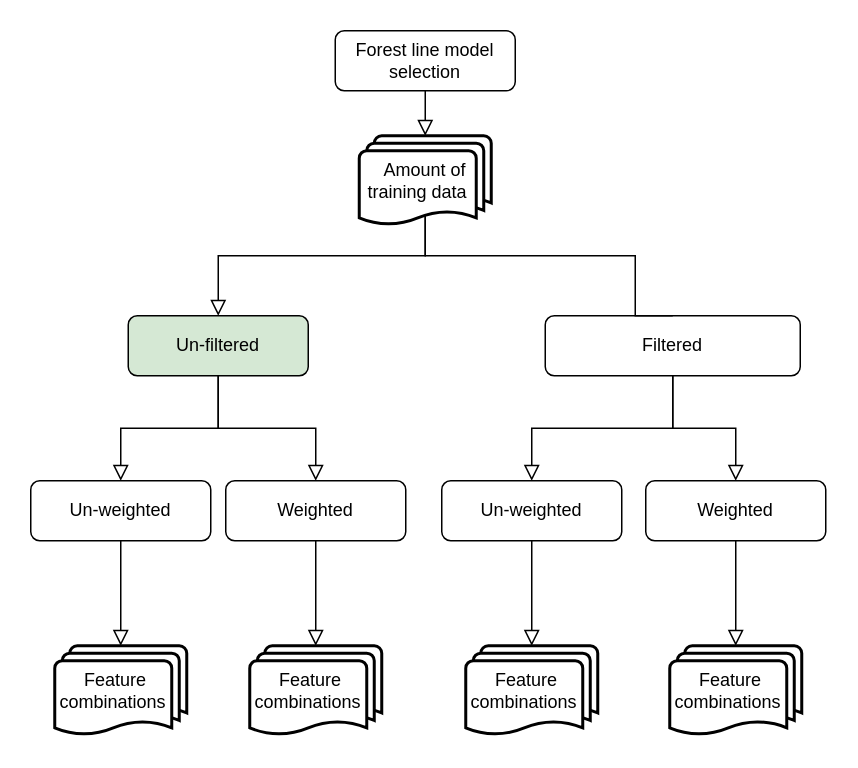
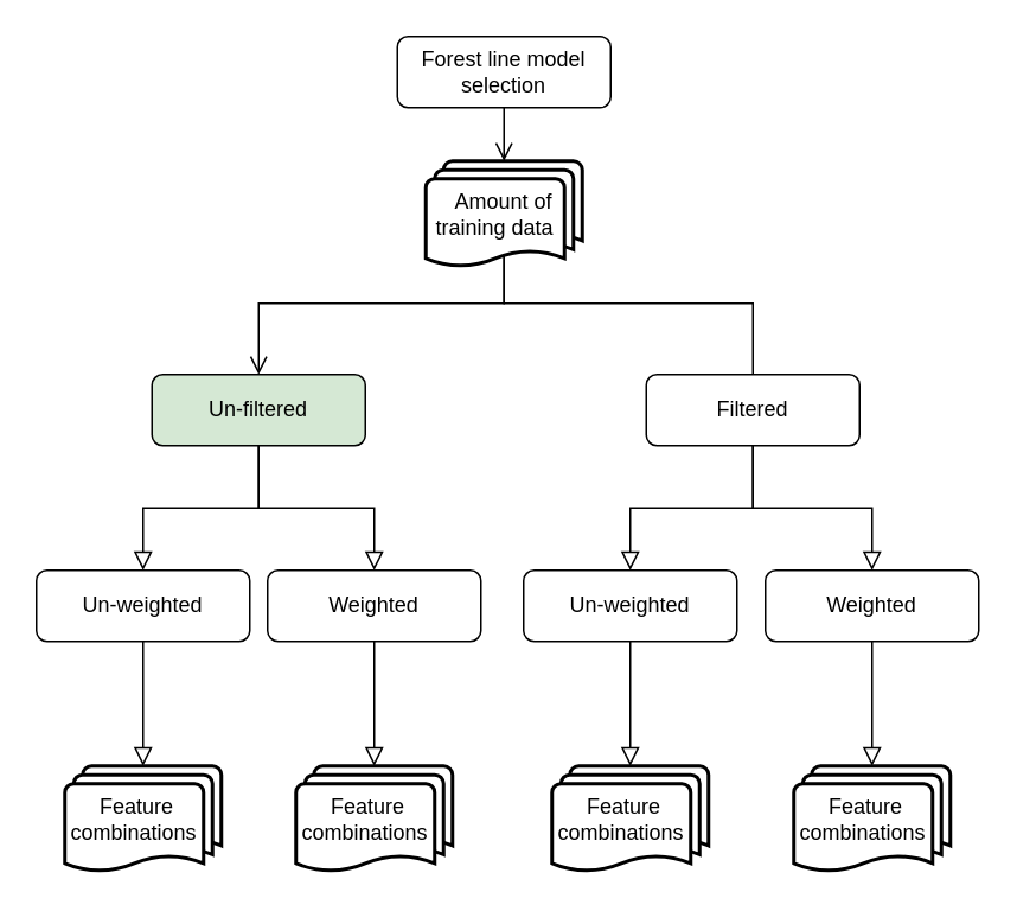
  <mxCell id="0" />
  <mxCell id="1" parent="0" />
  <mxCell id="2" value="Forest line model selection" style="rounded=1;whiteSpace=wrap;html=1;fontSize=12;glass=0;strokeWidth=1;shadow=0;" parent="1" vertex="1"><mxGeometry x="223" y="20" width="120" height="40" as="geometry" /></mxCell>
- <mxCell id="3" value="Filtered" style="rounded=1;whiteSpace=wrap;html=1;fontSize=12;glass=0;strokeWidth=1;shadow=0;" parent="1" vertex="1"><mxGeometry x="363" y="210" width="170" height="40" as="geometry" /></mxCell>
+ <mxCell id="3" value="Filtered" style="rounded=1;whiteSpace=wrap;html=1;fontSize=12;glass=0;strokeWidth=1;shadow=0;" parent="1" vertex="1"><mxGeometry x="363" y="210" width="120" height="40" as="geometry" /></mxCell>
  <mxCell id="4" value="Un-filtered" style="rounded=1;whiteSpace=wrap;html=1;fontSize=12;glass=0;strokeWidth=1;shadow=0;fillColor=#d5e8d4;" vertex="1" parent="1"><mxGeometry x="85" y="210" width="120" height="40" as="geometry" /></mxCell>
  <mxCell id="5" value="Amount of training data&amp;nbsp; &amp;nbsp;" style="strokeWidth=2;html=1;shape=mxgraph.flowchart.multi-document;whiteSpace=wrap;" vertex="1" parent="1"><mxGeometry x="239" y="90" width="88" height="60" as="geometry" /></mxCell>
- <mxCell id="6" value="" style="rounded=0;html=1;jettySize=auto;orthogonalLoop=1;fontSize=11;endArrow=block;endFill=0;endSize=8;strokeWidth=1;shadow=0;labelBackgroundColor=none;edgeStyle=orthogonalEdgeStyle;exitX=0.5;exitY=1;exitDx=0;exitDy=0;entryX=0.5;entryY=0;entryDx=0;entryDy=0;entryPerimeter=0;" edge="1" parent="1" source="2" target="5"><mxGeometry relative="1" as="geometry"><mxPoint x="293" y="70" as="sourcePoint" /><mxPoint x="403" y="150" as="targetPoint" /></mxGeometry></mxCell>
+ <mxCell id="6" value="" style="rounded=0;html=1;jettySize=auto;orthogonalLoop=1;fontSize=11;endArrow=open;endFill=0;endSize=8;strokeWidth=1;shadow=0;labelBackgroundColor=none;edgeStyle=orthogonalEdgeStyle;exitX=0.5;exitY=1;exitDx=0;exitDy=0;entryX=0.5;entryY=0;entryDx=0;entryDy=0;entryPerimeter=0;" edge="1" parent="1" source="2" target="5"><mxGeometry relative="1" as="geometry"><mxPoint x="293" y="70" as="sourcePoint" /><mxPoint x="403" y="150" as="targetPoint" /></mxGeometry></mxCell>
  <mxCell id="7" value="Weighted" style="rounded=1;whiteSpace=wrap;html=1;fontSize=12;glass=0;strokeWidth=1;shadow=0;" vertex="1" parent="1"><mxGeometry x="150" y="320" width="120" height="40" as="geometry" /></mxCell>
  <mxCell id="8" value="Un-weighted" style="rounded=1;whiteSpace=wrap;html=1;fontSize=12;glass=0;strokeWidth=1;shadow=0;" vertex="1" parent="1"><mxGeometry x="20" y="320" width="120" height="40" as="geometry" /></mxCell>
  <mxCell id="9" value="Weighted" style="rounded=1;whiteSpace=wrap;html=1;fontSize=12;glass=0;strokeWidth=1;shadow=0;" vertex="1" parent="1"><mxGeometry x="430" y="320" width="120" height="40" as="geometry" /></mxCell>
  <mxCell id="10" value="Un-weighted" style="rounded=1;whiteSpace=wrap;html=1;fontSize=12;glass=0;strokeWidth=1;shadow=0;" vertex="1" parent="1"><mxGeometry x="294" y="320" width="120" height="40" as="geometry" /></mxCell>
  <mxCell id="11" value="Feature&amp;nbsp;&amp;nbsp;&lt;br&gt;combinations&amp;nbsp; &amp;nbsp;" style="strokeWidth=2;html=1;shape=mxgraph.flowchart.multi-document;whiteSpace=wrap;align=center;" vertex="1" parent="1"><mxGeometry x="36" y="430" width="88" height="60" as="geometry" /></mxCell>
  <mxCell id="12" value="Feature&amp;nbsp;&amp;nbsp;&lt;br&gt;combinations&amp;nbsp; &amp;nbsp;" style="strokeWidth=2;html=1;shape=mxgraph.flowchart.multi-document;whiteSpace=wrap;align=center;" vertex="1" parent="1"><mxGeometry x="166" y="430" width="88" height="60" as="geometry" /></mxCell>
  <mxCell id="13" value="Feature&amp;nbsp;&amp;nbsp;&lt;br&gt;combinations&amp;nbsp; &amp;nbsp;" style="strokeWidth=2;html=1;shape=mxgraph.flowchart.multi-document;whiteSpace=wrap;align=center;" vertex="1" parent="1"><mxGeometry x="310" y="430" width="88" height="60" as="geometry" /></mxCell>
  <mxCell id="14" value="Feature&amp;nbsp;&amp;nbsp;&lt;br&gt;combinations&amp;nbsp; &amp;nbsp;" style="strokeWidth=2;html=1;shape=mxgraph.flowchart.multi-document;whiteSpace=wrap;align=center;" vertex="1" parent="1"><mxGeometry x="446" y="430" width="88" height="60" as="geometry" /></mxCell>
- <mxCell id="15" value="" style="rounded=0;html=1;jettySize=auto;orthogonalLoop=1;fontSize=11;endArrow=block;endFill=0;endSize=8;strokeWidth=1;shadow=0;labelBackgroundColor=none;edgeStyle=orthogonalEdgeStyle;exitX=0.5;exitY=0.88;exitDx=0;exitDy=0;entryX=0.5;entryY=0;entryDx=0;entryDy=0;exitPerimeter=0;" edge="1" parent="1" source="5" target="4"><mxGeometry relative="1" as="geometry"><mxPoint x="300" y="70" as="sourcePoint" /><mxPoint x="300" y="100" as="targetPoint" /><Array as="points"><mxPoint x="283" y="170" /><mxPoint x="145" y="170" /></Array></mxGeometry></mxCell>
+ <mxCell id="15" value="" style="rounded=0;html=1;jettySize=auto;orthogonalLoop=1;fontSize=11;endArrow=open;endFill=0;endSize=8;strokeWidth=1;shadow=0;labelBackgroundColor=none;edgeStyle=orthogonalEdgeStyle;exitX=0.5;exitY=0.88;exitDx=0;exitDy=0;entryX=0.5;entryY=0;entryDx=0;entryDy=0;exitPerimeter=0;" edge="1" parent="1" source="5" target="4"><mxGeometry relative="1" as="geometry"><mxPoint x="300" y="70" as="sourcePoint" /><mxPoint x="300" y="100" as="targetPoint" /><Array as="points"><mxPoint x="283" y="170" /><mxPoint x="145" y="170" /></Array></mxGeometry></mxCell>
  <mxCell id="16" value="" style="rounded=0;html=1;jettySize=auto;orthogonalLoop=1;fontSize=11;endArrow=none;endFill=0;endSize=8;strokeWidth=1;shadow=0;labelBackgroundColor=none;edgeStyle=orthogonalEdgeStyle;exitX=0.5;exitY=0.88;exitDx=0;exitDy=0;exitPerimeter=0;entryX=0.5;entryY=0;entryDx=0;entryDy=0;" edge="1" parent="1" source="5" target="3"><mxGeometry relative="1" as="geometry"><mxPoint x="300" y="152.8" as="sourcePoint" /><mxPoint x="180" y="180" as="targetPoint" /><Array as="points"><mxPoint x="283" y="170" /><mxPoint x="423" y="170" /></Array></mxGeometry></mxCell>
  <mxCell id="17" value="" style="rounded=0;html=1;jettySize=auto;orthogonalLoop=1;fontSize=11;endArrow=block;endFill=0;endSize=8;strokeWidth=1;shadow=0;labelBackgroundColor=none;edgeStyle=orthogonalEdgeStyle;exitX=0.5;exitY=1;exitDx=0;exitDy=0;entryX=0.5;entryY=0;entryDx=0;entryDy=0;" edge="1" parent="1" source="3" target="10"><mxGeometry relative="1" as="geometry"><mxPoint x="300" y="192.8" as="sourcePoint" /><mxPoint x="420" y="220" as="targetPoint" /></mxGeometry></mxCell>
  <mxCell id="18" value="" style="rounded=0;html=1;jettySize=auto;orthogonalLoop=1;fontSize=11;endArrow=block;endFill=0;endSize=8;strokeWidth=1;shadow=0;labelBackgroundColor=none;edgeStyle=orthogonalEdgeStyle;exitX=0.5;exitY=1;exitDx=0;exitDy=0;entryX=0.5;entryY=0;entryDx=0;entryDy=0;" edge="1" parent="1" source="3" target="9"><mxGeometry relative="1" as="geometry"><mxPoint x="420" y="260" as="sourcePoint" /><mxPoint x="430" y="330" as="targetPoint" /></mxGeometry></mxCell>
  <mxCell id="19" value="" style="rounded=0;html=1;jettySize=auto;orthogonalLoop=1;fontSize=11;endArrow=block;endFill=0;endSize=8;strokeWidth=1;shadow=0;labelBackgroundColor=none;edgeStyle=orthogonalEdgeStyle;exitX=0.5;exitY=1;exitDx=0;exitDy=0;" edge="1" parent="1" source="4" target="7"><mxGeometry relative="1" as="geometry"><mxPoint x="430" y="270" as="sourcePoint" /><mxPoint x="440" y="340" as="targetPoint" /></mxGeometry></mxCell>
  <mxCell id="20" value="" style="rounded=0;html=1;jettySize=auto;orthogonalLoop=1;fontSize=11;endArrow=block;endFill=0;endSize=8;strokeWidth=1;shadow=0;labelBackgroundColor=none;edgeStyle=orthogonalEdgeStyle;exitX=0.5;exitY=1;exitDx=0;exitDy=0;entryX=0.5;entryY=0;entryDx=0;entryDy=0;" edge="1" parent="1" source="4" target="8"><mxGeometry relative="1" as="geometry"><mxPoint x="180" y="260" as="sourcePoint" /><mxPoint x="270" y="330" as="targetPoint" /></mxGeometry></mxCell>
  <mxCell id="21" value="" style="rounded=0;html=1;jettySize=auto;orthogonalLoop=1;fontSize=11;endArrow=block;endFill=0;endSize=8;strokeWidth=1;shadow=0;labelBackgroundColor=none;edgeStyle=orthogonalEdgeStyle;exitX=0.5;exitY=1;exitDx=0;exitDy=0;entryX=0.5;entryY=0;entryDx=0;entryDy=0;entryPerimeter=0;" edge="1" parent="1" source="8" target="11"><mxGeometry relative="1" as="geometry"><mxPoint x="210" y="260" as="sourcePoint" /><mxPoint x="90" y="330" as="targetPoint" /></mxGeometry></mxCell>
  <mxCell id="22" value="" style="rounded=0;html=1;jettySize=auto;orthogonalLoop=1;fontSize=11;endArrow=block;endFill=0;endSize=8;strokeWidth=1;shadow=0;labelBackgroundColor=none;edgeStyle=orthogonalEdgeStyle;exitX=0.5;exitY=1;exitDx=0;exitDy=0;entryX=0.5;entryY=0;entryDx=0;entryDy=0;entryPerimeter=0;" edge="1" parent="1" source="7" target="12"><mxGeometry relative="1" as="geometry"><mxPoint x="-20" y="370" as="sourcePoint" /><mxPoint x="-20" y="440" as="targetPoint" /></mxGeometry></mxCell>
  <mxCell id="23" value="" style="rounded=0;html=1;jettySize=auto;orthogonalLoop=1;fontSize=11;endArrow=block;endFill=0;endSize=8;strokeWidth=1;shadow=0;labelBackgroundColor=none;edgeStyle=orthogonalEdgeStyle;exitX=0.5;exitY=1;exitDx=0;exitDy=0;entryX=0.5;entryY=0;entryDx=0;entryDy=0;entryPerimeter=0;" edge="1" parent="1" source="10" target="13"><mxGeometry relative="1" as="geometry"><mxPoint x="188" y="370" as="sourcePoint" /><mxPoint x="188" y="440" as="targetPoint" /></mxGeometry></mxCell>
  <mxCell id="24" value="" style="rounded=0;html=1;jettySize=auto;orthogonalLoop=1;fontSize=11;endArrow=block;endFill=0;endSize=8;strokeWidth=1;shadow=0;labelBackgroundColor=none;edgeStyle=orthogonalEdgeStyle;exitX=0.5;exitY=1;exitDx=0;exitDy=0;entryX=0.5;entryY=0;entryDx=0;entryDy=0;entryPerimeter=0;" edge="1" parent="1" source="9" target="14"><mxGeometry relative="1" as="geometry"><mxPoint x="260" y="370" as="sourcePoint" /><mxPoint x="260" y="440" as="targetPoint" /></mxGeometry></mxCell>
